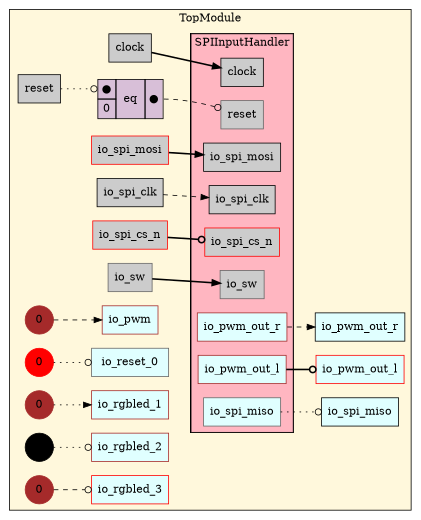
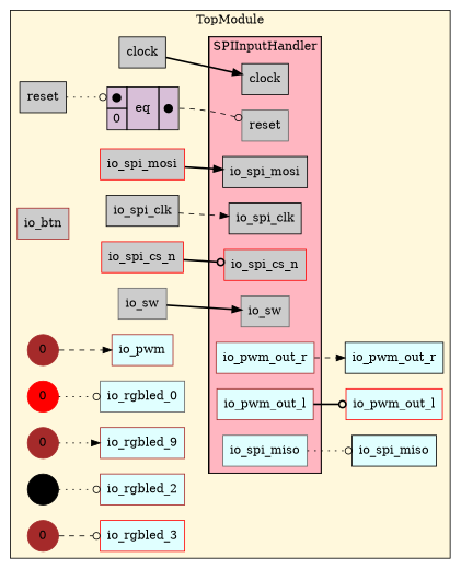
  digraph {
    rankdir=LR
    node [color=black fillcolor="#CCCCCC" rank=0 shape=rectangle style=filled]
    edge [arrowhead=odot style=dotted]
    n1 [label=clock]
    n2 [color=gray40 label=reset]
    n3 [label=io_spi_mosi]
    n4 [label=io_spi_clk]
    n5 [color=red label=io_spi_cs_n]
    n6 [color=gray40 label=io_sw]
    n7 [color=gray40 fillcolor="#E0FFFF" label=io_spi_miso rank=1000]
    n8 [color=brown fillcolor="#E0FFFF" label=io_pwm_out_l rank=1000]
    n9 [color=brown fillcolor="#E0FFFF" label=io_pwm_out_r rank=1000]
    n10 [label=clock]
    n11 [label=reset]
    n12 [label=< <TABLE BORDER="0" CELLBORDER="1" CELLSPACING="0" CELLPADDING="4" BGCOLOR="#D8BFD8">   <TR>     <TD PORT="in1">&#x25cf;</TD>     <TD ROWSPAN="2" > eq </TD>     <TD ROWSPAN="2" PORT="out">&#x25cf;</TD>   </TR>   <TR>     <TD PORT="in2">0</TD>   </TR> </TABLE>> shape=plaintext color="" fillcolor="" rank="" style=""]
    n13 [color=red label=io_spi_mosi]
    n14 [label=io_spi_clk]
    n15 [color=red label=io_spi_cs_n]
    n16 [color=gray40 label=io_sw]
+   n17 [color=brown label=io_btn]
    n18 [fillcolor="#E0FFFF" label=io_spi_miso rank=1000]
    n19 [color=red fillcolor="#E0FFFF" label=io_pwm_out_l rank=1000]
    n20 [fillcolor="#E0FFFF" label=io_pwm_out_r rank=1000]
    n21 [color=brown fillcolor="#E0FFFF" label=io_pwm rank=1000]
-   n22 [color=gray40 fillcolor="#E0FFFF" label=io_reset_0 rank=1000]
-   n23 [color=brown fillcolor="#E0FFFF" label=io_rgbled_1 rank=1000]
+   n22 [color=gray40 fillcolor="#E0FFFF" label=io_rgbled_0 rank=1000]
+   n23 [color=brown fillcolor="#E0FFFF" label=io_rgbled_9 rank=1000]
    n24 [color=brown fillcolor="#E0FFFF" label=io_rgbled_2 rank=1000]
    n25 [color=red fillcolor="#E0FFFF" label=io_rgbled_3 rank=1000]
    n26 [BGCOLOR="#C0C0C0" color=brown label=0 shape=circle fillcolor="" rank=""]
    n27 [BGCOLOR="#C0C0C0" color=red label=0 shape=circle fillcolor="" rank=""]
    n28 [BGCOLOR="#C0C0C0" color=brown label=0 shape=circle fillcolor="" rank=""]
    n29 [BGCOLOR="#C0C0C0" label=0 shape=circle fillcolor="" rank=""]
    n30 [BGCOLOR="#C0C0C0" color=brown label=0 shape=circle fillcolor="" rank=""]
    subgraph cluster_1 {
      bgcolor="#FFF8DC"
      label=TopModule
      n10
      n11
      n12
      n13
      n14
      n15
      n16
+     n17
      n18
      n19
      n20
      n21
      n22
      n23
      n24
      n25
      n26
      n27
      n28
      n29
      n30
      subgraph cluster_2 {
        bgcolor="#ADD8E6"
        label=Top
        n1
        n2
        n3
        n4
        n5
        n6
        n7
        n8
        n9
        subgraph cluster_3 {
          bgcolor="#FFB6C1"
          label=SoundTopLevel
          subgraph cluster_4 {
            bgcolor="#FFF8DC"
            label=Adder
          }
          subgraph cluster_5 {
            bgcolor="#FFF8DC"
            label=Generator
            subgraph cluster_6 {
              bgcolor="#ADD8E6"
              label=Square
            }
            subgraph cluster_7 {
              bgcolor="#ADD8E6"
              label=Triangle
            }
            subgraph cluster_8 {
              bgcolor="#ADD8E6"
              label=Sawtooth
            }
            subgraph cluster_9 {
              bgcolor="#ADD8E6"
              label=Sine
            }
            subgraph cluster_10 {
              bgcolor="#ADD8E6"
              label=EnvelopeImpl
            }
          }
          subgraph cluster_11 {
            bgcolor="#FFF8DC"
            label=Generator_2
            subgraph cluster_12 {
              bgcolor="#ADD8E6"
              label=Square
            }
            subgraph cluster_13 {
              bgcolor="#ADD8E6"
              label=Triangle
            }
            subgraph cluster_14 {
              bgcolor="#ADD8E6"
              label=Sawtooth
            }
            subgraph cluster_15 {
              bgcolor="#ADD8E6"
              label=Sine
            }
            subgraph cluster_16 {
              bgcolor="#ADD8E6"
              label=EnvelopeImpl
            }
          }
          subgraph cluster_17 {
            bgcolor="#FFF8DC"
            label=Generator_1
            subgraph cluster_18 {
              bgcolor="#ADD8E6"
              label=Square
            }
            subgraph cluster_19 {
              bgcolor="#ADD8E6"
              label=Triangle
            }
            subgraph cluster_20 {
              bgcolor="#ADD8E6"
              label=Sawtooth
            }
            subgraph cluster_21 {
              bgcolor="#ADD8E6"
              label=Sine
            }
            subgraph cluster_22 {
              bgcolor="#ADD8E6"
              label=EnvelopeImpl
            }
          }
          subgraph cluster_23 {
            bgcolor="#FFF8DC"
            label=Generator_3
            subgraph cluster_24 {
              bgcolor="#ADD8E6"
              label=Square
            }
            subgraph cluster_25 {
              bgcolor="#ADD8E6"
              label=Triangle
            }
            subgraph cluster_26 {
              bgcolor="#ADD8E6"
              label=Sawtooth
            }
            subgraph cluster_27 {
              bgcolor="#ADD8E6"
              label=Sine
            }
            subgraph cluster_28 {
              bgcolor="#ADD8E6"
              label=EnvelopeImpl
            }
          }
          subgraph cluster_29 {
            bgcolor="#FFF8DC"
            label=Generator_4
            subgraph cluster_30 {
              bgcolor="#ADD8E6"
              label=Square
            }
            subgraph cluster_31 {
              bgcolor="#ADD8E6"
              label=Triangle
            }
            subgraph cluster_32 {
              bgcolor="#ADD8E6"
              label=Sawtooth
            }
            subgraph cluster_33 {
              bgcolor="#ADD8E6"
              label=Sine
            }
            subgraph cluster_34 {
              bgcolor="#ADD8E6"
              label=EnvelopeImpl
            }
          }
          subgraph cluster_35 {
            bgcolor="#FFF8DC"
            label=Generator_5
            subgraph cluster_36 {
              bgcolor="#ADD8E6"
              label=Sawtooth
            }
            subgraph cluster_37 {
              bgcolor="#ADD8E6"
              label=Triangle
            }
            subgraph cluster_38 {
              bgcolor="#ADD8E6"
              label=Square
            }
            subgraph cluster_39 {
              bgcolor="#ADD8E6"
              label=Sine
            }
            subgraph cluster_40 {
              bgcolor="#ADD8E6"
              label=EnvelopeImpl
            }
          }
          subgraph cluster_41 {
            bgcolor="#FFF8DC"
            label=Generator_6
            subgraph cluster_42 {
              bgcolor="#ADD8E6"
              label=Square
            }
            subgraph cluster_43 {
              bgcolor="#ADD8E6"
              label=Triangle
            }
            subgraph cluster_44 {
              bgcolor="#ADD8E6"
              label=Sawtooth
            }
            subgraph cluster_45 {
              bgcolor="#ADD8E6"
              label=Sine
            }
            subgraph cluster_46 {
              bgcolor="#ADD8E6"
              label=EnvelopeImpl
            }
          }
          subgraph cluster_47 {
            bgcolor="#FFF8DC"
            label=Generator_7
            subgraph cluster_48 {
              bgcolor="#ADD8E6"
              label=Square
            }
            subgraph cluster_49 {
              bgcolor="#ADD8E6"
              label=Triangle
            }
            subgraph cluster_50 {
              bgcolor="#ADD8E6"
              label=Sawtooth
            }
            subgraph cluster_51 {
              bgcolor="#ADD8E6"
              label=Sine
            }
            subgraph cluster_52 {
              bgcolor="#ADD8E6"
              label=EnvelopeImpl
            }
          }
        }
        subgraph cluster_53 {
          bgcolor="#FFB6C1"
          label=PWM
        }
        subgraph cluster_54 {
          bgcolor="#FFB6C1"
          label=SPISlave
          subgraph cluster_55 {
            bgcolor="#FFF8DC"
            label=spi
          }
        }
        subgraph cluster_56 {
          bgcolor="#FFB6C1"
          label=SPIInputHandler
        }
      }
    }
    n7 -> n18
    n8 -> n19 [style=bold]
    n9 -> n20 [arrowhead=normal style=dashed]
    n10 -> n1 [arrowhead=normal style=bold]
    n11 -> n12 [headport=in1]
    n12 -> n2 [style=dashed tailport=out]
    n13 -> n3 [arrowhead=normal style=bold]
    n14 -> n4 [arrowhead=normal style=dashed]
    n15 -> n5 [style=bold]
    n16 -> n6 [arrowhead=normal style=bold]
    n26 -> n21 [arrowhead=normal style=dashed]
    n27 -> n22
    n28 -> n23 [arrowhead=normal]
    n29 -> n24
    n30 -> n25 [style=dashed]
  }
